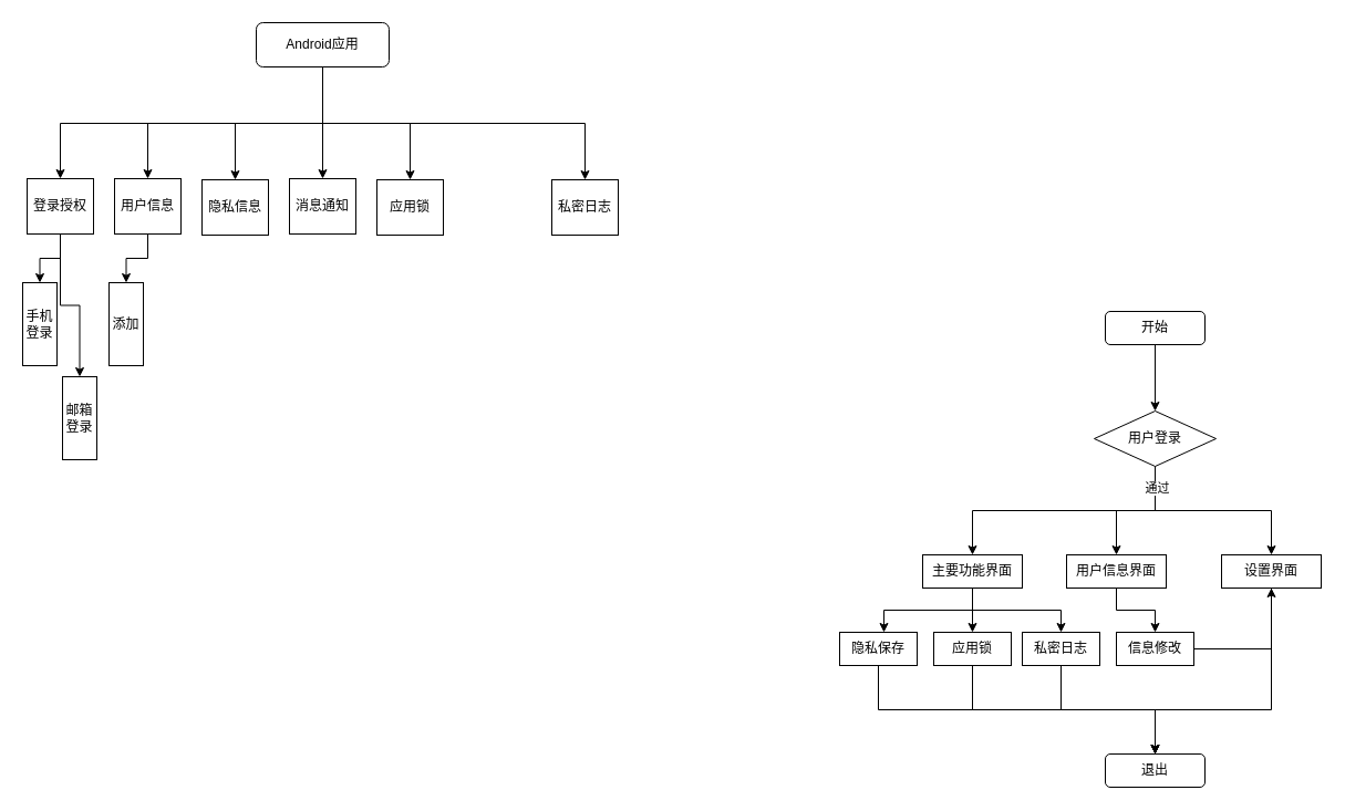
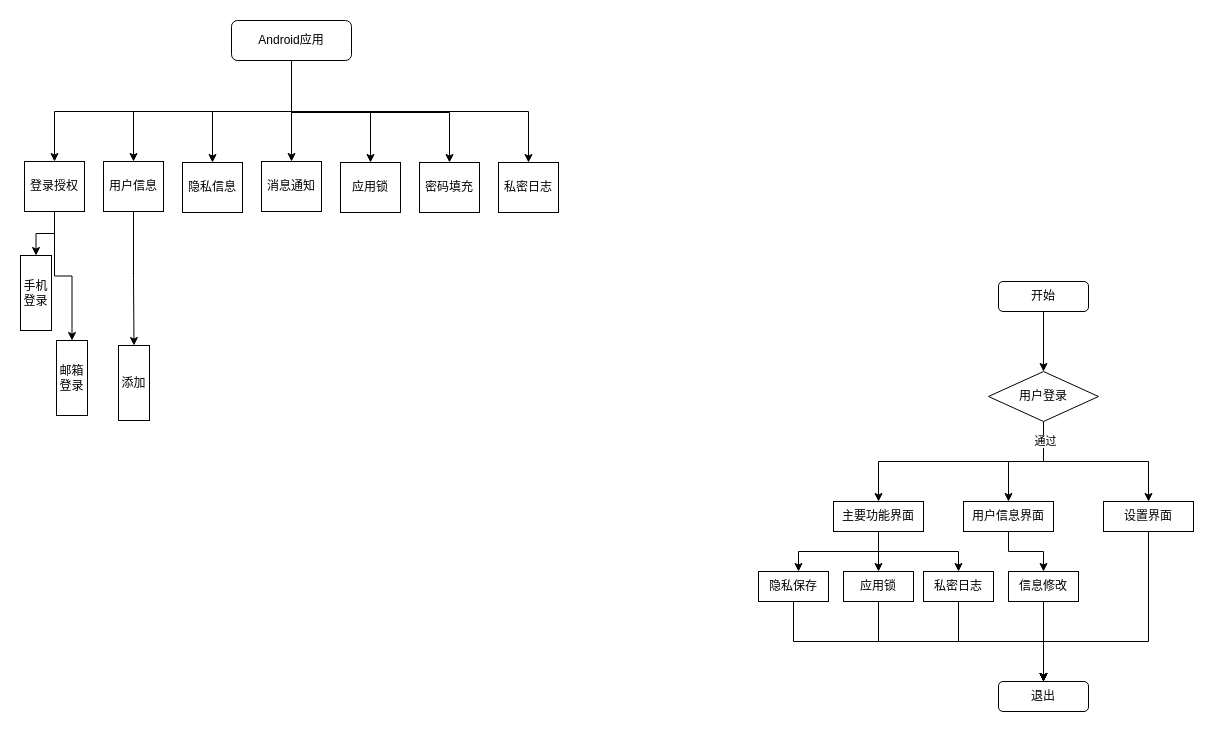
  <mxCell id="0" />
  <mxCell id="1" parent="0" />
  <mxCell id="2" style="edgeStyle=orthogonalEdgeStyle;rounded=0;orthogonalLoop=1;jettySize=auto;html=1;entryX=0.5;entryY=0;entryDx=0;entryDy=0;" edge="1" parent="1" source="9" target="37"><mxGeometry relative="1" as="geometry" /></mxCell>
  <mxCell id="3" style="edgeStyle=orthogonalEdgeStyle;rounded=0;orthogonalLoop=1;jettySize=auto;html=1;" edge="1" parent="1" source="9" target="38"><mxGeometry relative="1" as="geometry" /></mxCell>
  <mxCell id="4" style="edgeStyle=orthogonalEdgeStyle;rounded=0;orthogonalLoop=1;jettySize=auto;html=1;" edge="1" parent="1" source="9" target="40"><mxGeometry relative="1" as="geometry"><Array as="points"><mxPoint x="291" y="111" /><mxPoint x="528" y="111" /></Array></mxGeometry></mxCell>
  <mxCell id="5" style="edgeStyle=orthogonalEdgeStyle;rounded=0;orthogonalLoop=1;jettySize=auto;html=1;" edge="1" parent="1" source="9" target="39"><mxGeometry relative="1" as="geometry" /></mxCell>
  <mxCell id="6" style="edgeStyle=orthogonalEdgeStyle;rounded=0;orthogonalLoop=1;jettySize=auto;html=1;entryX=0.5;entryY=0;entryDx=0;entryDy=0;" edge="1" parent="1" source="9" target="35"><mxGeometry relative="1" as="geometry"><Array as="points"><mxPoint x="291" y="111" /><mxPoint x="133" y="111" /></Array></mxGeometry></mxCell>
  <mxCell id="7" style="edgeStyle=orthogonalEdgeStyle;rounded=0;orthogonalLoop=1;jettySize=auto;html=1;entryX=0.5;entryY=0;entryDx=0;entryDy=0;" edge="1" parent="1" source="9" target="43"><mxGeometry relative="1" as="geometry"><Array as="points"><mxPoint x="291" y="111" /><mxPoint x="54" y="111" /></Array></mxGeometry></mxCell>
+ <mxCell id="8" style="edgeStyle=orthogonalEdgeStyle;rounded=0;orthogonalLoop=1;jettySize=auto;html=1;" edge="1" parent="1" source="9" target="36"><mxGeometry relative="1" as="geometry"><Array as="points"><mxPoint x="291" y="112" /><mxPoint x="449" y="112" /></Array></mxGeometry></mxCell>
  <mxCell id="9" value="Android应用" style="rounded=1;whiteSpace=wrap;html=1;" vertex="1" parent="1"><mxGeometry x="231" y="20" width="120" height="40" as="geometry" /></mxCell>
  <mxCell id="10" style="edgeStyle=orthogonalEdgeStyle;rounded=0;orthogonalLoop=1;jettySize=auto;html=1;entryX=0.5;entryY=0;entryDx=0;entryDy=0;" edge="1" parent="1" source="11" target="16"><mxGeometry relative="1" as="geometry" /></mxCell>
  <mxCell id="11" value="开始" style="rounded=1;whiteSpace=wrap;html=1;" vertex="1" parent="1"><mxGeometry x="998" y="281" width="90" height="30" as="geometry" /></mxCell>
  <mxCell id="12" style="edgeStyle=orthogonalEdgeStyle;rounded=0;orthogonalLoop=1;jettySize=auto;html=1;exitX=0.5;exitY=1;exitDx=0;exitDy=0;entryX=0.5;entryY=0;entryDx=0;entryDy=0;" edge="1" parent="1" source="16" target="24"><mxGeometry relative="1" as="geometry" /></mxCell>
  <mxCell id="13" style="edgeStyle=orthogonalEdgeStyle;rounded=0;orthogonalLoop=1;jettySize=auto;html=1;" edge="1" parent="1" source="16" target="18"><mxGeometry relative="1" as="geometry" /></mxCell>
  <mxCell id="14" style="edgeStyle=orthogonalEdgeStyle;rounded=0;orthogonalLoop=1;jettySize=auto;html=1;" edge="1" parent="1" source="16" target="22"><mxGeometry relative="1" as="geometry"><Array as="points"><mxPoint x="1043" y="461" /><mxPoint x="878" y="461" /></Array></mxGeometry></mxCell>
  <mxCell id="15" value="通过" style="edgeLabel;html=1;align=center;verticalAlign=middle;resizable=0;points=[];" vertex="1" connectable="0" parent="14"><mxGeometry x="-0.842" y="1" relative="1" as="geometry"><mxPoint as="offset" /></mxGeometry></mxCell>
  <mxCell id="16" value="用户登录" style="rhombus;whiteSpace=wrap;html=1;" vertex="1" parent="1"><mxGeometry x="988" y="371" width="110" height="50" as="geometry" /></mxCell>
  <mxCell id="17" style="edgeStyle=orthogonalEdgeStyle;rounded=0;orthogonalLoop=1;jettySize=auto;html=1;" edge="1" parent="1" source="18" target="32"><mxGeometry relative="1" as="geometry" /></mxCell>
  <mxCell id="18" value="用户信息界面" style="rounded=0;whiteSpace=wrap;html=1;" vertex="1" parent="1"><mxGeometry x="963" y="501" width="90" height="30" as="geometry" /></mxCell>
  <mxCell id="19" style="edgeStyle=orthogonalEdgeStyle;rounded=0;orthogonalLoop=1;jettySize=auto;html=1;entryX=0.5;entryY=0;entryDx=0;entryDy=0;" edge="1" parent="1" source="22"><mxGeometry relative="1" as="geometry"><mxPoint x="798" y="571" as="targetPoint" /><Array as="points"><mxPoint x="878" y="551" /><mxPoint x="798" y="551" /></Array></mxGeometry></mxCell>
  <mxCell id="20" style="edgeStyle=orthogonalEdgeStyle;rounded=0;orthogonalLoop=1;jettySize=auto;html=1;" edge="1" parent="1" source="22" target="28"><mxGeometry relative="1" as="geometry" /></mxCell>
  <mxCell id="21" style="edgeStyle=orthogonalEdgeStyle;rounded=0;orthogonalLoop=1;jettySize=auto;html=1;" edge="1" parent="1" source="22" target="30"><mxGeometry relative="1" as="geometry" /></mxCell>
  <mxCell id="22" value="主要功能界面" style="rounded=0;whiteSpace=wrap;html=1;" vertex="1" parent="1"><mxGeometry x="833" y="501" width="90" height="30" as="geometry" /></mxCell>
  <mxCell id="23" style="edgeStyle=orthogonalEdgeStyle;rounded=0;orthogonalLoop=1;jettySize=auto;html=1;" edge="1" parent="1" source="24" target="33"><mxGeometry relative="1" as="geometry"><Array as="points"><mxPoint x="1148" y="641" /><mxPoint x="1043" y="641" /></Array></mxGeometry></mxCell>
  <mxCell id="24" value="设置界面" style="rounded=0;whiteSpace=wrap;html=1;" vertex="1" parent="1"><mxGeometry x="1103" y="501" width="90" height="30" as="geometry" /></mxCell>
  <mxCell id="25" style="edgeStyle=orthogonalEdgeStyle;rounded=0;orthogonalLoop=1;jettySize=auto;html=1;" edge="1" parent="1" source="26" target="33"><mxGeometry relative="1" as="geometry"><Array as="points"><mxPoint x="793" y="641" /><mxPoint x="1043" y="641" /></Array></mxGeometry></mxCell>
  <mxCell id="26" value="隐私保存" style="rounded=0;whiteSpace=wrap;html=1;" vertex="1" parent="1"><mxGeometry x="758" y="571" width="70" height="30" as="geometry" /></mxCell>
  <mxCell id="27" style="edgeStyle=orthogonalEdgeStyle;rounded=0;orthogonalLoop=1;jettySize=auto;html=1;entryX=0.5;entryY=0;entryDx=0;entryDy=0;" edge="1" parent="1" source="28" target="33"><mxGeometry relative="1" as="geometry"><Array as="points"><mxPoint x="878" y="641" /><mxPoint x="1043" y="641" /></Array></mxGeometry></mxCell>
  <mxCell id="28" value="应用锁" style="rounded=0;whiteSpace=wrap;html=1;" vertex="1" parent="1"><mxGeometry x="843" y="571" width="70" height="30" as="geometry" /></mxCell>
  <mxCell id="29" style="edgeStyle=orthogonalEdgeStyle;rounded=0;orthogonalLoop=1;jettySize=auto;html=1;entryX=0.5;entryY=0;entryDx=0;entryDy=0;" edge="1" parent="1" source="30" target="33"><mxGeometry relative="1" as="geometry"><mxPoint x="988" y="681" as="targetPoint" /><Array as="points"><mxPoint x="958" y="641" /><mxPoint x="1043" y="641" /></Array></mxGeometry></mxCell>
  <mxCell id="30" value="私密日志" style="rounded=0;whiteSpace=wrap;html=1;" vertex="1" parent="1"><mxGeometry x="923" y="571" width="70" height="30" as="geometry" /></mxCell>
- <mxCell id="31" style="edgeStyle=orthogonalEdgeStyle;rounded=0;orthogonalLoop=1;jettySize=auto;html=1;" edge="1" parent="1" source="32" target="24"><mxGeometry relative="1" as="geometry" /></mxCell>
+ <mxCell id="31" style="edgeStyle=orthogonalEdgeStyle;rounded=0;orthogonalLoop=1;jettySize=auto;html=1;" edge="1" parent="1" source="32" target="33"><mxGeometry relative="1" as="geometry" /></mxCell>
  <mxCell id="32" value="信息修改" style="rounded=0;whiteSpace=wrap;html=1;" vertex="1" parent="1"><mxGeometry x="1008" y="571" width="70" height="30" as="geometry" /></mxCell>
  <mxCell id="33" value="退出" style="rounded=1;whiteSpace=wrap;html=1;" vertex="1" parent="1"><mxGeometry x="998" y="681" width="90" height="30" as="geometry" /></mxCell>
  <mxCell id="34" style="edgeStyle=orthogonalEdgeStyle;rounded=0;orthogonalLoop=1;jettySize=auto;html=1;entryX=0.5;entryY=0;entryDx=0;entryDy=0;" edge="1" parent="1" source="35" target="44"><mxGeometry relative="1" as="geometry" /></mxCell>
  <mxCell id="35" value="用户信息" style="rounded=0;whiteSpace=wrap;html=1;" vertex="1" parent="1"><mxGeometry x="103" y="161" width="60" height="50" as="geometry" /></mxCell>
+ <mxCell id="36" value="密码填充" style="rounded=0;whiteSpace=wrap;html=1;" vertex="1" parent="1"><mxGeometry x="419" y="162" width="60" height="50" as="geometry" /></mxCell>
  <mxCell id="37" value="消息通知" style="rounded=0;whiteSpace=wrap;html=1;" vertex="1" parent="1"><mxGeometry x="261" y="161" width="60" height="50" as="geometry" /></mxCell>
  <mxCell id="38" value="应用锁" style="rounded=0;whiteSpace=wrap;html=1;" vertex="1" parent="1"><mxGeometry x="340" y="162" width="60" height="50" as="geometry" /></mxCell>
  <mxCell id="39" value="隐私信息" style="rounded=0;whiteSpace=wrap;html=1;" vertex="1" parent="1"><mxGeometry x="182" y="162" width="60" height="50" as="geometry" /></mxCell>
  <mxCell id="40" value="私密日志" style="rounded=0;whiteSpace=wrap;html=1;" vertex="1" parent="1"><mxGeometry x="498" y="162" width="60" height="50" as="geometry" /></mxCell>
  <mxCell id="41" style="edgeStyle=orthogonalEdgeStyle;rounded=0;orthogonalLoop=1;jettySize=auto;html=1;entryX=0.5;entryY=0;entryDx=0;entryDy=0;" edge="1" parent="1" source="43" target="45"><mxGeometry relative="1" as="geometry" /></mxCell>
  <mxCell id="42" style="edgeStyle=orthogonalEdgeStyle;rounded=0;orthogonalLoop=1;jettySize=auto;html=1;entryX=0.5;entryY=0;entryDx=0;entryDy=0;" edge="1" parent="1" source="43" target="46"><mxGeometry relative="1" as="geometry" /></mxCell>
  <mxCell id="43" value="登录授权" style="rounded=0;whiteSpace=wrap;html=1;" vertex="1" parent="1"><mxGeometry x="24" y="161" width="60" height="50" as="geometry" /></mxCell>
- <mxCell id="44" value="添加" style="rounded=0;whiteSpace=wrap;html=1;" vertex="1" parent="1"><mxGeometry x="98" y="255" width="31" height="75" as="geometry" /></mxCell>
+ <mxCell id="44" value="添加" style="rounded=0;whiteSpace=wrap;html=1;" vertex="1" parent="1"><mxGeometry x="118" y="345" width="31" height="75" as="geometry" /></mxCell>
  <mxCell id="45" value="手机登录" style="rounded=0;whiteSpace=wrap;html=1;" vertex="1" parent="1"><mxGeometry x="20" y="255" width="31" height="75" as="geometry" /></mxCell>
  <mxCell id="46" value="邮箱登录" style="rounded=0;whiteSpace=wrap;html=1;" vertex="1" parent="1"><mxGeometry x="56" y="340" width="31" height="75" as="geometry" /></mxCell>
